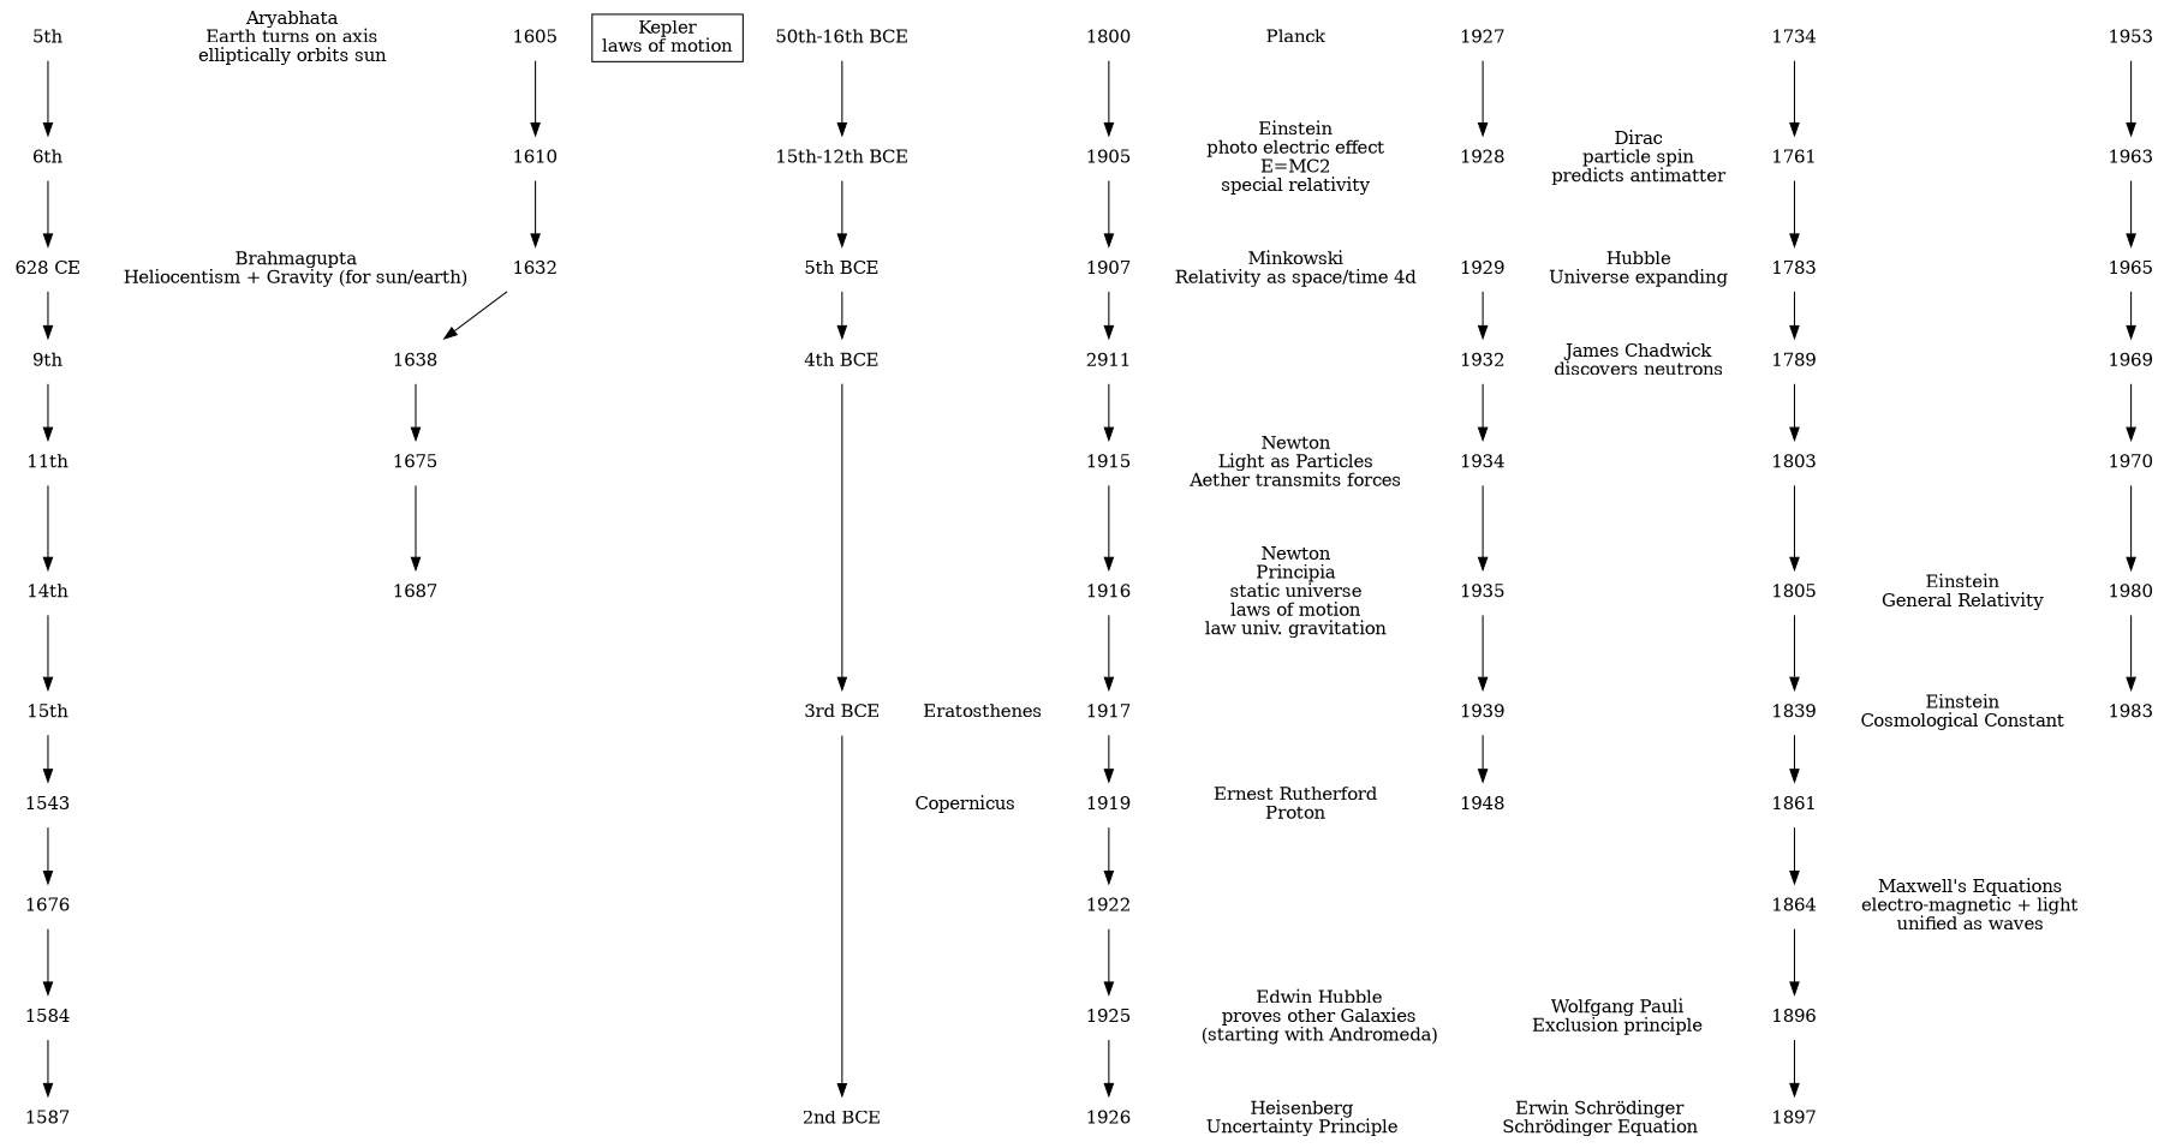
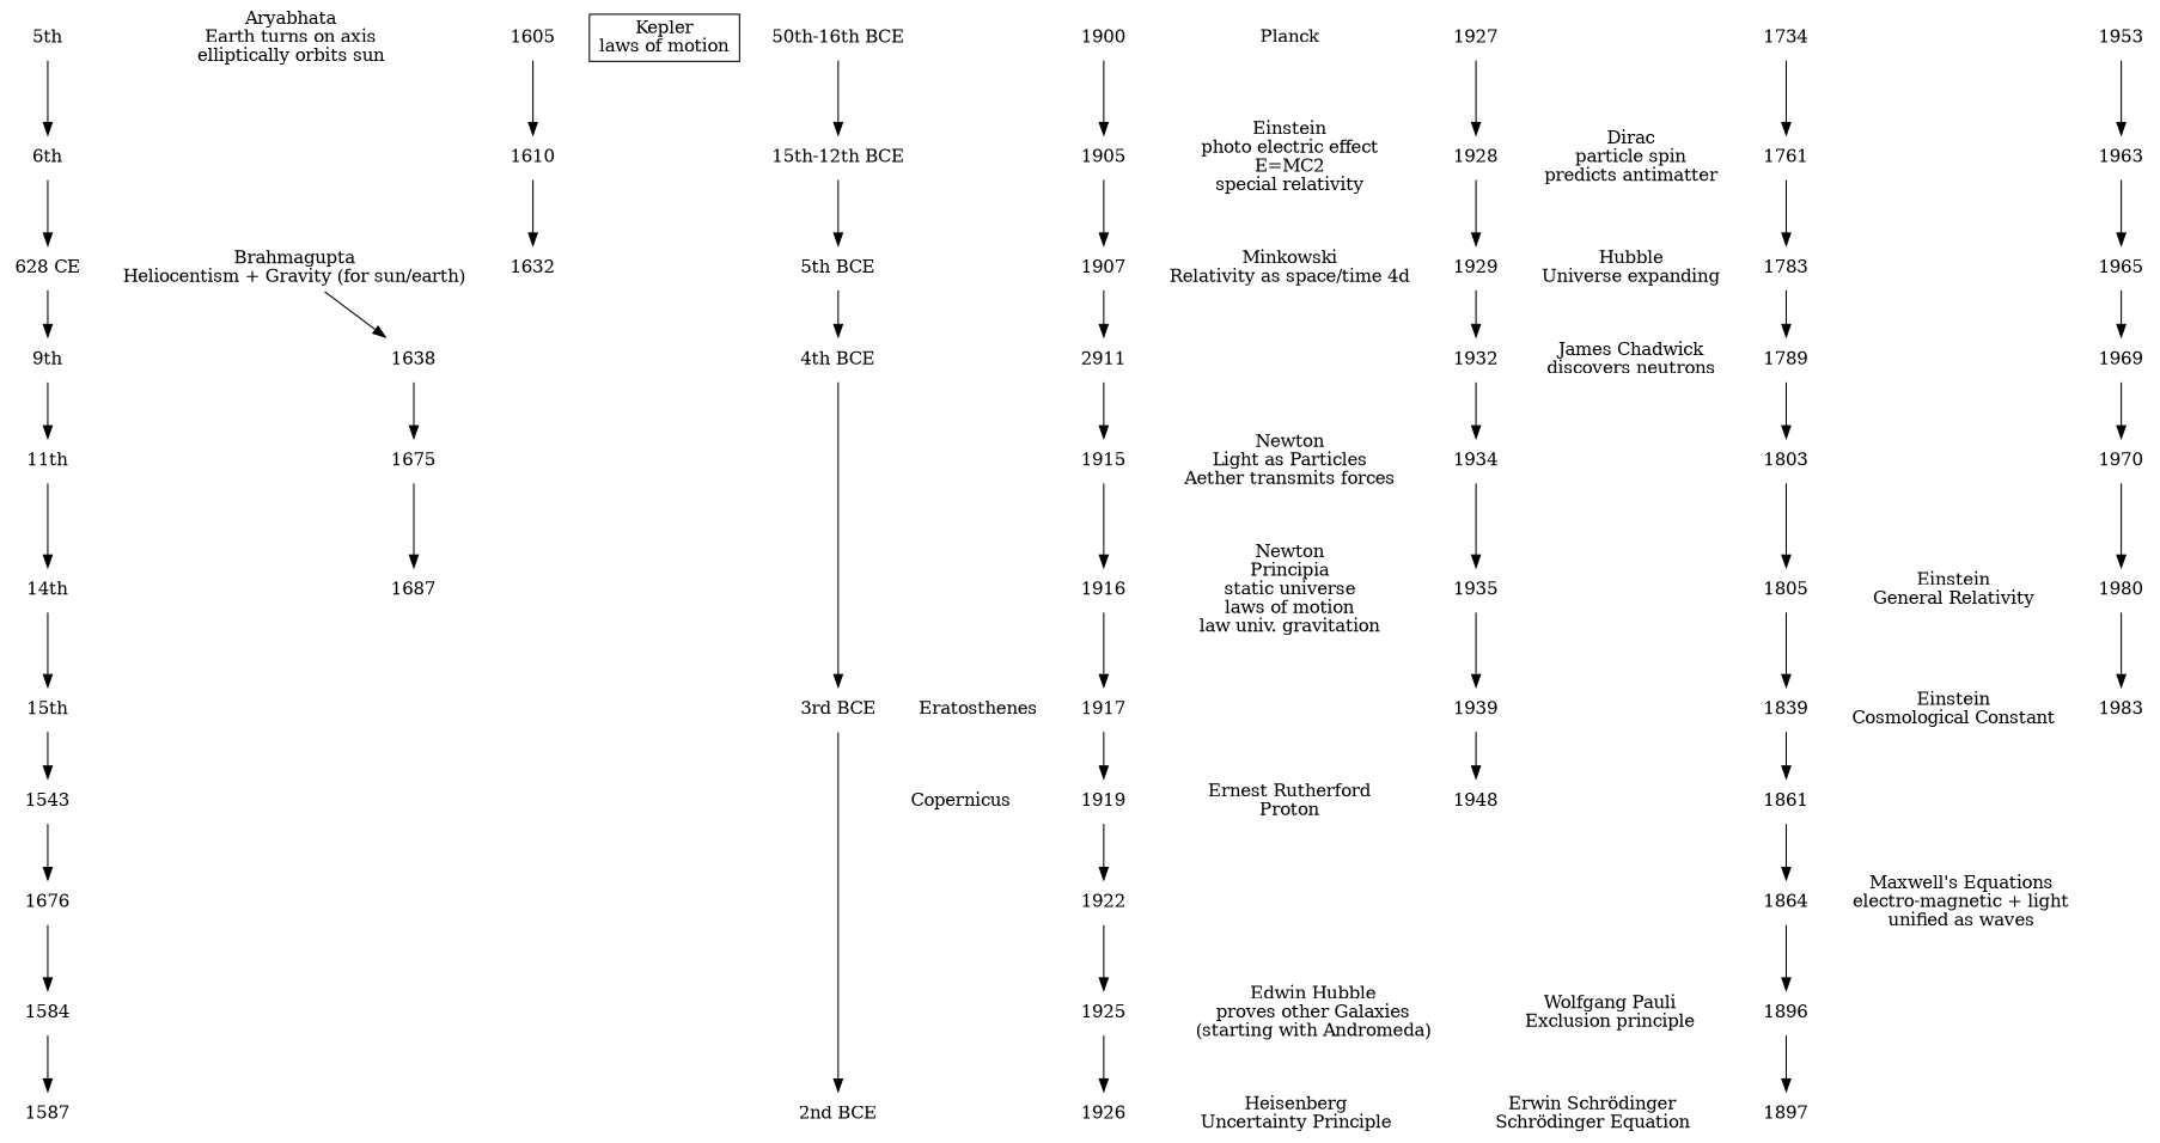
  digraph {
    compound=true
    node [color=invis shape=rect]
    "5th"
    n2 [label="Aryabhata\nEarth turns on axis\nelliptically orbits sun"]
    n3 [label="628 CE"]
    n4 [label="Brahmagupta\nHeliocentism + Gravity (for sun/earth)"]
    1605
    n6 [color=black label="Kepler\nlaws of motion"]
    n7 [label="50th-16th BCE"]
    "3rd BCE"
    Eratosthenes
    1543
    Copernicus
    1919
    n13 [label="Ernest Rutherford\nProton"]
    "2nd BCE"
    1587
    1675
    n17 [label="Newton\nLight as Particles\nAether transmits forces"]
    1687
    n19 [label="Newton\nPrincipia\nstatic universe\nlaws of motion\nlaw univ. gravitation"]
-   1900 [label=1800]
+   1900
    Planck
    1905
    n23 [label="Einstein\nphoto electric effect\nE=MC2\nspecial relativity"]
    1907
    n25 [label="Minkowski\nRelativity as space/time 4d"]
    1925
    n27 [label="Edwin Hubble\nproves other Galaxies\n(starting with Andromeda)\n"]
    n28 [label="Wolfgang Pauli\nExclusion principle"]
    1926
    n30 [label="Heisenberg\nUncertainty Principle"]
    n31 [label="Erwin Schrödinger\nSchrödinger Equation\n"]
    1928
    n33 [label="Dirac\nparticle spin\npredicts antimatter"]
    1929
    n35 [label="Hubble\nUniverse expanding"]
    1932
    n37 [label="James Chadwick\ndiscovers neutrons"]
    1864
    n39 [label="Maxwell's Equations\nelectro-magnetic + light\nunified as waves"]
    1916
    n41 [label="Einstein\nGeneral Relativity"]
    1917
    n43 [label="Einstein\nCosmological Constant"]
    "6th"
    "9th"
    1610
    "15th-12th BCE"
    1676
    n49 [label=2911]
    1922
    1934
    1896
    "5th BCE"
    "4th BCE"
    "11th"
    "14th"
    "15th"
    1584
    1632
    1638
    1734
    1761
    1783
    1789
    1803
    1805
    1839
    1861
    1897
    1915
    1927
    1935
    1939
    1948
    1953
    1963
    1965
    1969
    1970
    1980
    1983
    subgraph sub_1 {
      rank=same
      "5th"
      n2
    }
    subgraph sub_2 {
      rank=same
      n3
      n4
    }
    subgraph sub_3 {
      rank=same
      1605
      n6
    }
    subgraph sub_4 {
      rank=same
      "5th"
      n7
    }
    subgraph sub_5 {
      rank=same
      "3rd BCE"
      Eratosthenes
    }
    subgraph sub_6 {
      rank=same
      1543
      Copernicus
    }
    subgraph sub_7 {
      rank=same
      1919
      n13
    }
    subgraph sub_8 {
      rank=same
      "2nd BCE"
      1587
    }
    subgraph sub_9 {
      rank=same
      1675
      n17
    }
    subgraph sub_10 {
      rank=same
      1687
      n19
    }
    subgraph sub_11 {
      rank=same
      1900
      Planck
    }
    subgraph sub_12 {
      rank=same
      1905
      n23
    }
    subgraph sub_13 {
      rank=same
      1907
      n25
    }
    subgraph sub_14 {
      rank=same
      1925
      n27
      n28
    }
    subgraph sub_15 {
      rank=same
      1926
      n30
      n31
    }
    subgraph sub_16 {
      rank=same
      1928
      n33
    }
    subgraph sub_17 {
      rank=same
      1929
      n35
    }
    subgraph sub_18 {
      rank=same
      1932
      n37
    }
    subgraph sub_19 {
      rank=same
      1864
      n39
    }
    subgraph sub_20 {
      rank=same
      1916
      n41
    }
    subgraph sub_21 {
      rank=same
      1917
      n43
    }
    "5th" -> "6th"
    n3 -> "9th"
    1605 -> 1610
    n7 -> "15th-12th BCE"
    "3rd BCE" -> "2nd BCE"
    1543 -> 1676
    1919 -> 1922
    1675 -> 1687
    1900 -> 1905
    1905 -> 1907
    1907 -> n49
    1925 -> 1926
+   1928 -> 1929
    1929 -> 1932
    1932 -> 1934
    1864 -> 1896
    1916 -> 1917
    1917 -> 1919
    "6th" -> n3
    "9th" -> "11th"
    1610 -> 1632
    "15th-12th BCE" -> "5th BCE"
    1676 -> 1584
    n49 -> 1915
    1922 -> 1925
    1934 -> 1935
    1896 -> 1897
    "5th BCE" -> "4th BCE"
    "4th BCE" -> "3rd BCE"
    "11th" -> "14th"
    "14th" -> "15th"
    "15th" -> 1543
    1584 -> 1587
-   1632 -> 1638
+   n4 -> 1638
    1638 -> 1675
    1734 -> 1761
    1761 -> 1783
    1783 -> 1789
    1789 -> 1803
    1803 -> 1805
    1805 -> 1839
    1839 -> 1861
    1861 -> 1864
    1915 -> 1916
    1927 -> 1928
    1935 -> 1939
    1939 -> 1948
    1953 -> 1963
    1963 -> 1965
    1965 -> 1969
    1969 -> 1970
    1970 -> 1980
    1980 -> 1983
  }
